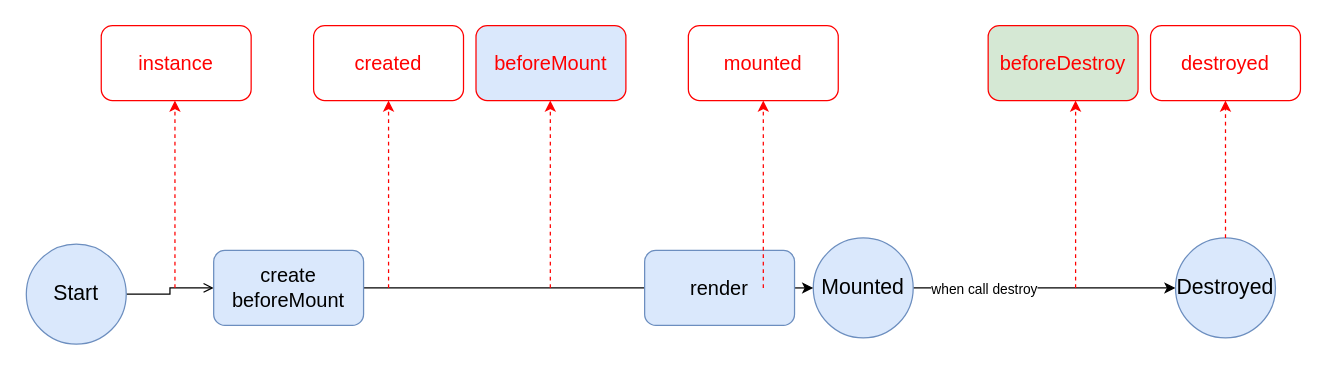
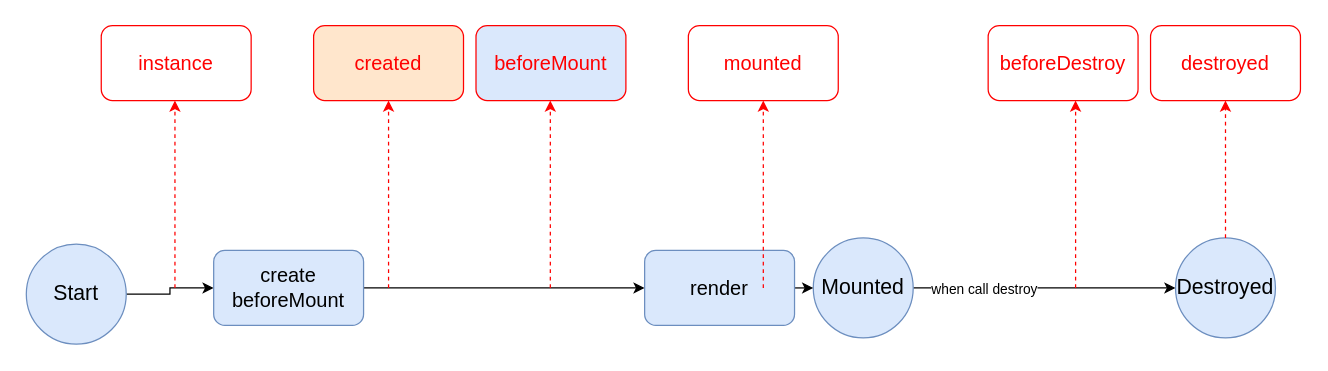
  <mxCell id="0" />
  <mxCell id="1" parent="0" />
- <mxCell id="2" style="edgeStyle=orthogonalEdgeStyle;rounded=0;orthogonalLoop=1;jettySize=auto;html=1;exitX=1;exitY=0.5;exitDx=0;exitDy=0;entryX=0;entryY=0.5;entryDx=0;entryDy=0;endArrow=open;" edge="1" parent="1" source="3" target="8"><mxGeometry relative="1" as="geometry" /></mxCell>
+ <mxCell id="2" style="edgeStyle=orthogonalEdgeStyle;rounded=0;orthogonalLoop=1;jettySize=auto;html=1;exitX=1;exitY=0.5;exitDx=0;exitDy=0;entryX=0;entryY=0.5;entryDx=0;entryDy=0;" edge="1" parent="1" source="3" target="8"><mxGeometry relative="1" as="geometry" /></mxCell>
  <mxCell id="3" value="Start" style="ellipse;whiteSpace=wrap;html=1;aspect=fixed;fillColor=#dae8fc;strokeColor=#6c8ebf;fontSize=17;" vertex="1" parent="1"><mxGeometry x="20" y="195" width="80" height="80" as="geometry" /></mxCell>
  <mxCell id="4" style="edgeStyle=orthogonalEdgeStyle;rounded=0;orthogonalLoop=1;jettySize=auto;html=1;exitX=1;exitY=0.5;exitDx=0;exitDy=0;entryX=0;entryY=0.5;entryDx=0;entryDy=0;" edge="1" parent="1" source="6" target="11"><mxGeometry relative="1" as="geometry" /></mxCell>
  <mxCell id="5" value="when call destroy" style="edgeLabel;html=1;align=center;verticalAlign=middle;resizable=0;points=[];" vertex="1" connectable="0" parent="4"><mxGeometry x="-0.583" relative="1" as="geometry"><mxPoint x="12" as="offset" /></mxGeometry></mxCell>
  <mxCell id="6" value="Mounted" style="ellipse;whiteSpace=wrap;html=1;aspect=fixed;fillColor=#dae8fc;strokeColor=#6c8ebf;fontSize=17;" vertex="1" parent="1"><mxGeometry x="650" y="190" width="80" height="80" as="geometry" /></mxCell>
- <mxCell id="7" style="edgeStyle=orthogonalEdgeStyle;rounded=0;orthogonalLoop=1;jettySize=auto;html=1;exitX=1;exitY=0.5;exitDx=0;exitDy=0;entryX=0;entryY=0.5;entryDx=0;entryDy=0;endArrow=none;" edge="1" parent="1" source="8" target="10"><mxGeometry relative="1" as="geometry" /></mxCell>
+ <mxCell id="7" style="edgeStyle=orthogonalEdgeStyle;rounded=0;orthogonalLoop=1;jettySize=auto;html=1;exitX=1;exitY=0.5;exitDx=0;exitDy=0;entryX=0;entryY=0.5;entryDx=0;entryDy=0;" edge="1" parent="1" source="8" target="10"><mxGeometry relative="1" as="geometry" /></mxCell>
  <mxCell id="8" value="create beforeMount" style="rounded=1;whiteSpace=wrap;html=1;fontSize=16;fillColor=#dae8fc;strokeColor=#6c8ebf;" vertex="1" parent="1"><mxGeometry x="170" y="200" width="120" height="60" as="geometry" /></mxCell>
  <mxCell id="9" style="edgeStyle=orthogonalEdgeStyle;rounded=0;orthogonalLoop=1;jettySize=auto;html=1;exitX=1;exitY=0.5;exitDx=0;exitDy=0;entryX=0;entryY=0.5;entryDx=0;entryDy=0;" edge="1" parent="1" source="10" target="6"><mxGeometry relative="1" as="geometry" /></mxCell>
  <mxCell id="10" value="render" style="rounded=1;whiteSpace=wrap;html=1;fontSize=16;fillColor=#dae8fc;strokeColor=#6c8ebf;" vertex="1" parent="1"><mxGeometry x="515" y="200" width="120" height="60" as="geometry" /></mxCell>
  <mxCell id="11" value="Destroyed" style="ellipse;whiteSpace=wrap;html=1;aspect=fixed;fillColor=#dae8fc;strokeColor=#6c8ebf;fontSize=17;" vertex="1" parent="1"><mxGeometry x="940" y="190" width="80" height="80" as="geometry" /></mxCell>
  <mxCell id="12" value="instance" style="rounded=1;whiteSpace=wrap;html=1;fontSize=16;strokeColor=#FF0000;fontColor=#FF0000;" vertex="1" parent="1"><mxGeometry x="80" y="20" width="120" height="60" as="geometry" /></mxCell>
- <mxCell id="13" value="created" style="rounded=1;whiteSpace=wrap;html=1;fontSize=16;strokeColor=#FF0000;fontColor=#FF0000;" vertex="1" parent="1"><mxGeometry x="250" y="20" width="120" height="60" as="geometry" /></mxCell>
+ <mxCell id="13" value="created" style="rounded=1;whiteSpace=wrap;html=1;fontSize=16;strokeColor=#FF0000;fontColor=#FF0000;fillColor=#ffe6cc;" vertex="1" parent="1"><mxGeometry x="250" y="20" width="120" height="60" as="geometry" /></mxCell>
  <mxCell id="14" value="beforeMount" style="rounded=1;whiteSpace=wrap;html=1;fontSize=16;strokeColor=#FF0000;fontColor=#FF0000;fillColor=#dae8fc;" vertex="1" parent="1"><mxGeometry x="380" y="20" width="120" height="60" as="geometry" /></mxCell>
  <mxCell id="15" value="mounted" style="rounded=1;whiteSpace=wrap;html=1;fontSize=16;strokeColor=#FF0000;fontColor=#FF0000;" vertex="1" parent="1"><mxGeometry x="550" y="20" width="120" height="60" as="geometry" /></mxCell>
- <mxCell id="16" value="beforeDestroy" style="rounded=1;whiteSpace=wrap;html=1;fontSize=16;strokeColor=#FF0000;fontColor=#FF0000;fillColor=#d5e8d4;" vertex="1" parent="1"><mxGeometry x="790" y="20" width="120" height="60" as="geometry" /></mxCell>
+ <mxCell id="16" value="beforeDestroy" style="rounded=1;whiteSpace=wrap;html=1;fontSize=16;strokeColor=#FF0000;fontColor=#FF0000;" vertex="1" parent="1"><mxGeometry x="790" y="20" width="120" height="60" as="geometry" /></mxCell>
  <mxCell id="17" value="destroyed" style="rounded=1;whiteSpace=wrap;html=1;fontSize=16;strokeColor=#FF0000;fontColor=#FF0000;" vertex="1" parent="1"><mxGeometry x="920" y="20" width="120" height="60" as="geometry" /></mxCell>
  <mxCell id="18" value="" style="endArrow=classic;dashed=1;html=1;rounded=0;entryX=0.5;entryY=1;entryDx=0;entryDy=0;endFill=1;strokeColor=#FF0000;" edge="1" parent="1"><mxGeometry width="50" height="50" relative="1" as="geometry"><mxPoint x="139" y="230" as="sourcePoint" /><mxPoint x="139" y="80" as="targetPoint" /></mxGeometry></mxCell>
  <mxCell id="19" value="" style="endArrow=classic;dashed=1;html=1;rounded=0;entryX=0.5;entryY=1;entryDx=0;entryDy=0;endFill=1;strokeColor=#FF0000;" edge="1" parent="1"><mxGeometry width="50" height="50" relative="1" as="geometry"><mxPoint x="310" y="230" as="sourcePoint" /><mxPoint x="310" y="80" as="targetPoint" /></mxGeometry></mxCell>
  <mxCell id="20" value="" style="endArrow=classic;dashed=1;html=1;rounded=0;entryX=0.5;entryY=1;entryDx=0;entryDy=0;endFill=1;strokeColor=#FF0000;" edge="1" parent="1"><mxGeometry width="50" height="50" relative="1" as="geometry"><mxPoint x="439.5" y="230" as="sourcePoint" /><mxPoint x="439.5" y="80" as="targetPoint" /></mxGeometry></mxCell>
  <mxCell id="21" value="" style="endArrow=classic;dashed=1;html=1;rounded=0;entryX=0.5;entryY=1;entryDx=0;entryDy=0;endFill=1;strokeColor=#FF0000;" edge="1" parent="1"><mxGeometry width="50" height="50" relative="1" as="geometry"><mxPoint x="610" y="230" as="sourcePoint" /><mxPoint x="610" y="80" as="targetPoint" /></mxGeometry></mxCell>
  <mxCell id="22" value="" style="endArrow=classic;dashed=1;html=1;rounded=0;entryX=0.5;entryY=1;entryDx=0;entryDy=0;endFill=1;strokeColor=#FF0000;" edge="1" parent="1"><mxGeometry width="50" height="50" relative="1" as="geometry"><mxPoint x="860" y="230" as="sourcePoint" /><mxPoint x="860" y="80" as="targetPoint" /></mxGeometry></mxCell>
  <mxCell id="23" value="" style="endArrow=classic;dashed=1;html=1;rounded=0;endFill=1;strokeColor=#FF0000;entryX=0.5;entryY=1;entryDx=0;entryDy=0;" edge="1" parent="1" source="11" target="17"><mxGeometry width="50" height="50" relative="1" as="geometry"><mxPoint x="949.5" y="230" as="sourcePoint" /><mxPoint x="970" y="100" as="targetPoint" /></mxGeometry></mxCell>
